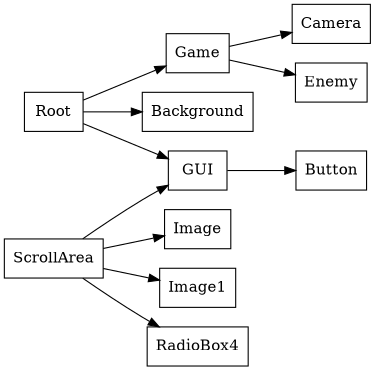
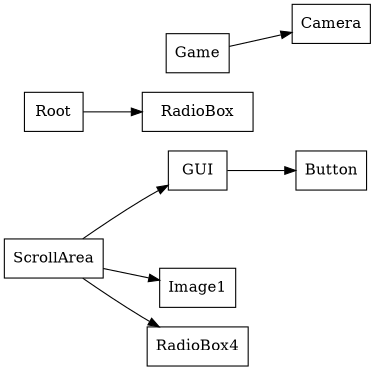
  digraph {
    rankdir=LR
    node [shape=box]
    Root
    Game
    GUI
-   Background
+   Background [label=RadioBox]
    Camera
-   Enemy
    Button
    ScrollArea
-   Image
    n10 [label=Image1]
    n11 [label=RadioBox4]
-   Root -> Game
-   Root -> GUI
    Root -> Background
    Game -> Camera
-   Game -> Enemy
    GUI -> Button
    ScrollArea -> GUI
-   ScrollArea -> Image
    ScrollArea -> n10
    ScrollArea -> n11
  }
